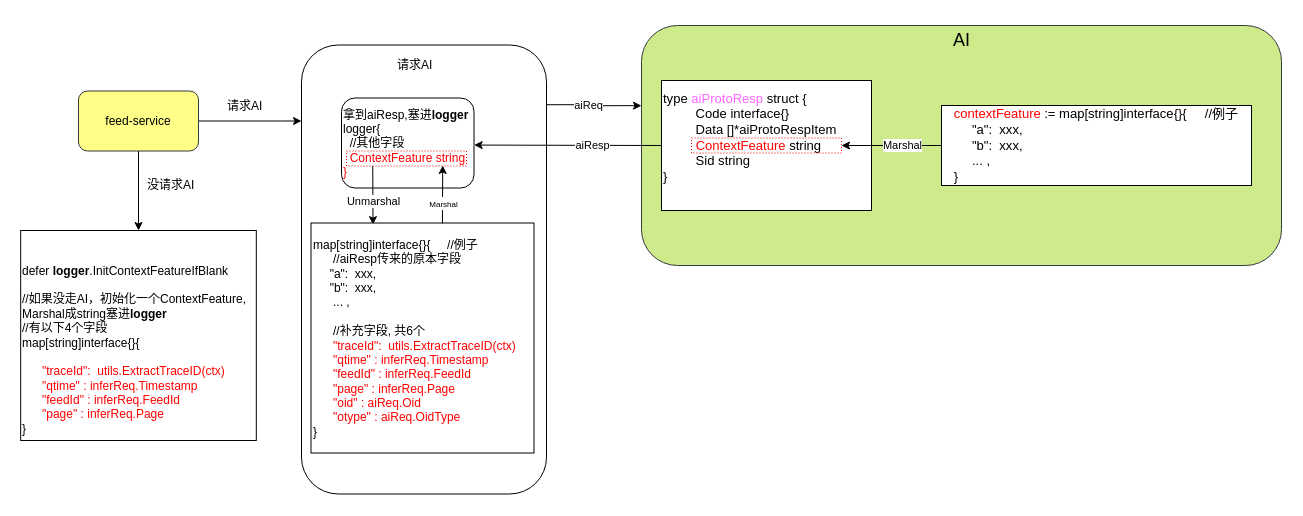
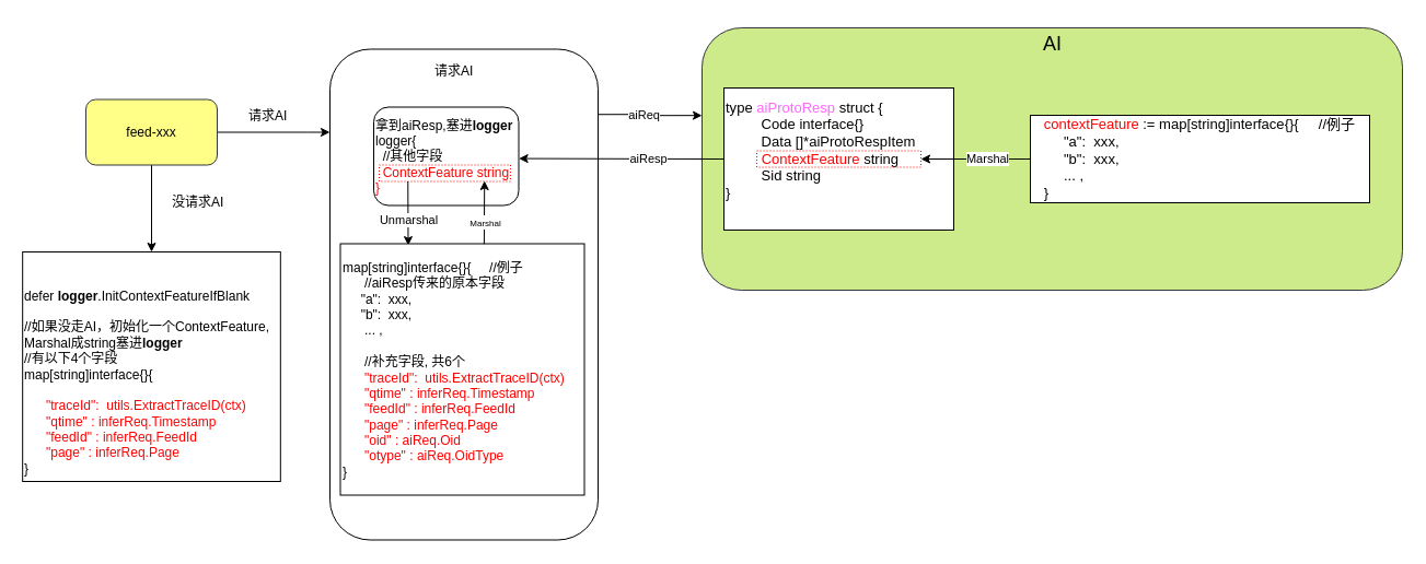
  <mxCell id="0" />
  <mxCell id="1" parent="0" />
  <mxCell id="2" value="" style="rounded=1;whiteSpace=wrap;html=1;" vertex="1" parent="1"><mxGeometry x="301" y="44.5" width="245" height="449" as="geometry" /></mxCell>
  <mxCell id="3" style="edgeStyle=orthogonalEdgeStyle;rounded=0;orthogonalLoop=1;jettySize=auto;html=1;entryX=0;entryY=0.334;entryDx=0;entryDy=0;entryPerimeter=0;exitX=0.999;exitY=0.133;exitDx=0;exitDy=0;exitPerimeter=0;" edge="1" parent="1" source="2" target="6"><mxGeometry relative="1" as="geometry"><mxPoint x="631.28" y="105.2" as="targetPoint" /><mxPoint x="550" y="105" as="sourcePoint" /></mxGeometry></mxCell>
  <mxCell id="4" value="aiReq" style="edgeLabel;html=1;align=center;verticalAlign=middle;resizable=0;points=[];" vertex="1" connectable="0" parent="3"><mxGeometry x="0.164" y="1" relative="1" as="geometry"><mxPoint x="-13" as="offset" /></mxGeometry></mxCell>
  <mxCell id="5" value="拿到aiResp,塞进&lt;b&gt;logger&lt;/b&gt;&lt;br&gt;logger{&lt;br&gt;&amp;nbsp; //其他字段&lt;br&gt;&amp;nbsp; &lt;font color=&quot;#ff0000&quot;&gt;ContextFeature string&lt;br&gt;}&lt;/font&gt;" style="rounded=1;whiteSpace=wrap;html=1;align=left;" vertex="1" parent="1"><mxGeometry x="341" y="97.5" width="132.5" height="90" as="geometry" /></mxCell>
  <mxCell id="6" value="" style="rounded=1;whiteSpace=wrap;html=1;fontSize=12;glass=0;strokeWidth=1;shadow=0;fontFamily=Helvetica;fillColor=#cdeb8b;strokeColor=#36393d;" vertex="1" parent="1"><mxGeometry x="641" y="25" width="640" height="240" as="geometry" /></mxCell>
  <mxCell id="7" value="&lt;div style=&quot;font-size: 9.8pt;&quot;&gt;&lt;div style=&quot;font-size: 9.8pt;&quot;&gt;type &lt;font color=&quot;#ff66ff&quot;&gt;aiProtoResp&lt;/font&gt; struct {&lt;br&gt;&amp;nbsp; &amp;nbsp; &amp;nbsp; &amp;nbsp; &amp;nbsp;Code           interface{}&amp;nbsp;&lt;br&gt;&amp;nbsp; &amp;nbsp; &amp;nbsp; &amp;nbsp; &amp;nbsp;Data           []*aiProtoRespItem&amp;nbsp;&lt;br&gt;&amp;nbsp; &amp;nbsp; &amp;nbsp; &amp;nbsp; &amp;nbsp;&lt;font color=&quot;#ff0000&quot;&gt;ContextFeature&lt;/font&gt; string&lt;br&gt;&amp;nbsp; &amp;nbsp; &amp;nbsp; &amp;nbsp; &amp;nbsp;Sid            string&lt;br&gt;}&lt;/div&gt;&lt;/div&gt;&lt;div style=&quot;font-size: 9.8pt;&quot;&gt;&lt;br&gt;&lt;/div&gt;" style="rounded=0;whiteSpace=wrap;html=1;align=left;" vertex="1" parent="1"><mxGeometry x="661" y="80" width="210" height="130" as="geometry" /></mxCell>
  <mxCell id="8" value="&lt;font style=&quot;border-color: var(--border-color); text-align: left; font-size: 13.067px;&quot; color=&quot;#ff0000&quot;&gt;contextFeature&lt;/font&gt;&amp;nbsp;&lt;span style=&quot;border-color: var(--border-color); text-align: left; background-color: initial; font-size: 9.8pt;&quot;&gt;:= map[string]interface{}{&amp;nbsp; &amp;nbsp; &amp;nbsp;//例子&lt;/span&gt;&lt;br style=&quot;border-color: var(--border-color); text-align: left;&quot;&gt;&lt;div style=&quot;border-color: var(--border-color); text-align: left; font-size: 9.8pt;&quot;&gt;&amp;nbsp; &amp;nbsp; &amp;nbsp;&quot;a&quot;:&amp;nbsp; xxx,&lt;/div&gt;&lt;div style=&quot;border-color: var(--border-color); text-align: left; font-size: 9.8pt;&quot;&gt;&amp;nbsp; &amp;nbsp; &amp;nbsp;&quot;b&quot;:&amp;nbsp; xxx,&lt;/div&gt;&lt;div style=&quot;border-color: var(--border-color); text-align: left; font-size: 9.8pt;&quot;&gt;&amp;nbsp; &amp;nbsp; &amp;nbsp;... ,&lt;/div&gt;&lt;div style=&quot;border-color: var(--border-color); text-align: left; font-size: 9.8pt;&quot;&gt;}&lt;/div&gt;" style="whiteSpace=wrap;html=1;" vertex="1" parent="1"><mxGeometry x="941" y="105" width="310" height="80" as="geometry" /></mxCell>
  <mxCell id="9" value="" style="endArrow=classic;html=1;rounded=0;exitX=0;exitY=0.5;exitDx=0;exitDy=0;entryX=1;entryY=0.5;entryDx=0;entryDy=0;" edge="1" parent="1" source="8" target="11"><mxGeometry width="50" height="50" relative="1" as="geometry"><mxPoint x="911" y="79.5" as="sourcePoint" /><mxPoint x="921" y="144.5" as="targetPoint" /></mxGeometry></mxCell>
  <mxCell id="10" value="Marshal" style="edgeLabel;html=1;align=center;verticalAlign=middle;resizable=0;points=[];" vertex="1" connectable="0" parent="9"><mxGeometry x="-0.197" y="-1" relative="1" as="geometry"><mxPoint as="offset" /></mxGeometry></mxCell>
  <mxCell id="11" value="" style="rounded=0;whiteSpace=wrap;html=1;fillColor=none;dashed=1;dashPattern=1 2;strokeColor=#FF0000;" vertex="1" parent="1"><mxGeometry x="691" y="137.5" width="150" height="15" as="geometry" /></mxCell>
  <mxCell id="12" value="AI" style="text;html=1;align=center;verticalAlign=middle;resizable=0;points=[];autosize=1;strokeColor=none;fillColor=none;fontSize=18;" vertex="1" parent="1"><mxGeometry x="941" y="20" width="40" height="40" as="geometry" /></mxCell>
  <mxCell id="13" value="" style="rounded=0;whiteSpace=wrap;html=1;fillColor=none;dashed=1;dashPattern=1 2;strokeColor=#FF0000;" vertex="1" parent="1"><mxGeometry x="346" y="150.5" width="120" height="15" as="geometry" /></mxCell>
  <mxCell id="14" value="" style="endArrow=classic;html=1;rounded=0;exitX=0.219;exitY=1.003;exitDx=0;exitDy=0;exitPerimeter=0;entryX=0.278;entryY=0.007;entryDx=0;entryDy=0;entryPerimeter=0;" edge="1" parent="1" source="13" target="16"><mxGeometry width="50" height="50" relative="1" as="geometry"><mxPoint x="461" y="172.5" as="sourcePoint" /><mxPoint x="611" y="222.5" as="targetPoint" /></mxGeometry></mxCell>
  <mxCell id="15" value="Unmarshal" style="edgeLabel;html=1;align=center;verticalAlign=middle;resizable=0;points=[];" vertex="1" connectable="0" parent="14"><mxGeometry x="0.209" relative="1" as="geometry"><mxPoint as="offset" /></mxGeometry></mxCell>
  <mxCell id="16" value="&lt;span style=&quot;border-color: var(--border-color); font-size: 12px;&quot;&gt;map[string]interface{}{&amp;nbsp; &amp;nbsp; &amp;nbsp;//例子&lt;br&gt;&lt;/span&gt;&amp;nbsp; &amp;nbsp; &amp;nbsp; //&lt;font style=&quot;border-color: var(--border-color);&quot;&gt;aiResp传来的原本字段&lt;/font&gt;&lt;br style=&quot;border-color: var(--border-color); font-size: 12px;&quot;&gt;&lt;div style=&quot;border-color: var(--border-color); font-size: 12px;&quot;&gt;&lt;span style=&quot;font-size: 12px;&quot;&gt;&amp;nbsp; &amp;nbsp; &amp;nbsp;&quot;a&quot;:&amp;nbsp; xxx,&amp;nbsp; &amp;nbsp; &amp;nbsp; &amp;nbsp;&amp;nbsp;&lt;/span&gt;&lt;/div&gt;&lt;div style=&quot;border-color: var(--border-color); font-size: 12px;&quot;&gt;&lt;span style=&quot;font-size: 12px;&quot;&gt;&amp;nbsp; &amp;nbsp; &amp;nbsp;&quot;b&quot;:&amp;nbsp; xxx,&amp;nbsp; &amp;nbsp; &amp;nbsp; &amp;nbsp;&amp;nbsp;&lt;/span&gt;&lt;/div&gt;&lt;div style=&quot;border-color: var(--border-color); font-size: 12px;&quot;&gt;&lt;span style=&quot;font-size: 12px;&quot;&gt;&lt;span style=&quot;font-size: 12px;&quot;&gt;&amp;nbsp; &amp;nbsp; &amp;nbsp;&amp;nbsp;&lt;/span&gt;&lt;/span&gt;... ,&amp;nbsp; &amp;nbsp;&lt;br style=&quot;font-size: 12px;&quot;&gt;&lt;/div&gt;&lt;div style=&quot;border-color: var(--border-color); font-size: 12px;&quot;&gt;&lt;span style=&quot;&quot;&gt;&lt;span style=&quot;white-space: pre;&quot;&gt;&amp;nbsp;&amp;nbsp;&amp;nbsp;&amp;nbsp;&lt;/span&gt;&lt;/span&gt;&lt;br style=&quot;font-size: 12px;&quot;&gt;&lt;/div&gt;&lt;div style=&quot;border-color: var(--border-color); font-size: 12px;&quot;&gt;&amp;nbsp; &amp;nbsp; &amp;nbsp; //补充字段, 共6个&lt;/div&gt;&lt;div style=&quot;border-color: var(--border-color); font-size: 12px;&quot;&gt;&lt;div style=&quot;border-color: var(--border-color); font-size: 12px;&quot;&gt;&amp;nbsp; &amp;nbsp; &amp;nbsp; &lt;font color=&quot;#ff0000&quot;&gt;&quot;traceId&quot;:&lt;span style=&quot;border-color: var(--border-color); font-size: 12px;&quot;&gt;&amp;nbsp;&amp;nbsp;&lt;/span&gt;&lt;span style=&quot;border-color: var(--border-color); font-size: 12px;&quot;&gt;utils&lt;/span&gt;&lt;span style=&quot;border-color: var(--border-color); font-size: 12px;&quot;&gt;.&lt;/span&gt;&lt;span style=&quot;border-color: var(--border-color); font-size: 12px;&quot;&gt;ExtractTraceID&lt;/span&gt;&lt;span style=&quot;border-color: var(--border-color); font-size: 12px;&quot;&gt;(ctx)&lt;/span&gt;&lt;/font&gt;&lt;/div&gt;&lt;div style=&quot;border-color: var(--border-color); font-size: 12px;&quot;&gt;&lt;font color=&quot;#ff0000&quot;&gt;&lt;span style=&quot;border-color: var(--border-color); font-size: 12px;&quot;&gt;&amp;nbsp; &amp;nbsp; &amp;nbsp; &quot;qtime&quot; :&lt;/span&gt;&amp;nbsp;inferReq.Timestamp&lt;br style=&quot;border-color: var(--border-color); font-size: 12px;&quot;&gt;&lt;span style=&quot;border-color: var(--border-color); font-size: 12px;&quot;&gt;&amp;nbsp; &amp;nbsp; &amp;nbsp; &quot;feedId&quot;&lt;/span&gt;&amp;nbsp;: inferReq.FeedId&lt;br style=&quot;border-color: var(--border-color); font-size: 12px;&quot;&gt;&lt;span style=&quot;border-color: var(--border-color); font-size: 12px;&quot;&gt;&amp;nbsp; &amp;nbsp; &amp;nbsp; &quot;page&quot;&lt;/span&gt;&amp;nbsp;: inferReq.Page&lt;br style=&quot;border-color: var(--border-color); font-size: 12px;&quot;&gt;&lt;span style=&quot;border-color: var(--border-color); font-size: 12px;&quot;&gt;&amp;nbsp; &amp;nbsp; &amp;nbsp; &quot;oid&quot;&lt;/span&gt;&amp;nbsp;: aiReq.Oid&lt;br style=&quot;border-color: var(--border-color); font-size: 12px;&quot;&gt;&lt;span style=&quot;border-color: var(--border-color); font-size: 12px;&quot;&gt;&amp;nbsp; &amp;nbsp; &amp;nbsp; &quot;otype&quot;&lt;/span&gt;&amp;nbsp;: aiReq.OidType&lt;/font&gt;&lt;/div&gt;&lt;/div&gt;&lt;div style=&quot;border-color: var(--border-color); font-size: 12px;&quot;&gt;}&lt;/div&gt;" style="whiteSpace=wrap;html=1;align=left;fontColor=#000000;labelBackgroundColor=none;fontFamily=Helvetica;fontSize=12;" vertex="1" parent="1"><mxGeometry x="310.5" y="222.5" width="223" height="230" as="geometry" /></mxCell>
  <mxCell id="17" value="" style="endArrow=classic;html=1;rounded=0;entryX=0.677;entryY=0.965;entryDx=0;entryDy=0;entryPerimeter=0;exitX=0.522;exitY=0.001;exitDx=0;exitDy=0;exitPerimeter=0;" edge="1" parent="1"><mxGeometry width="50" height="50" relative="1" as="geometry"><mxPoint x="441.906" y="222.73" as="sourcePoint" /><mxPoint x="442.24" y="164.975" as="targetPoint" /></mxGeometry></mxCell>
  <mxCell id="18" value="&lt;font style=&quot;font-size: 8px;&quot;&gt;Marshal&lt;/font&gt;" style="edgeLabel;html=1;align=center;verticalAlign=middle;resizable=0;points=[];" vertex="1" connectable="0" parent="17"><mxGeometry x="-0.188" relative="1" as="geometry"><mxPoint y="3" as="offset" /></mxGeometry></mxCell>
  <mxCell id="19" value="" style="endArrow=classic;html=1;rounded=0;exitX=0;exitY=0.5;exitDx=0;exitDy=0;entryX=1.001;entryY=0.523;entryDx=0;entryDy=0;entryPerimeter=0;" edge="1" parent="1" source="7" target="5"><mxGeometry width="50" height="50" relative="1" as="geometry"><mxPoint x="761" y="192.5" as="sourcePoint" /><mxPoint x="811" y="142.5" as="targetPoint" /></mxGeometry></mxCell>
  <mxCell id="20" value="aiResp" style="edgeLabel;html=1;align=center;verticalAlign=middle;resizable=0;points=[];" vertex="1" connectable="0" parent="19"><mxGeometry x="-0.406" relative="1" as="geometry"><mxPoint x="-14" as="offset" /></mxGeometry></mxCell>
  <mxCell id="21" value="请求AI" style="text;strokeColor=none;fillColor=none;align=left;verticalAlign=middle;spacingLeft=4;spacingRight=4;overflow=hidden;points=[[0,0.5],[1,0.5]];portConstraint=eastwest;rotatable=0;whiteSpace=wrap;html=1;" vertex="1" parent="1"><mxGeometry x="391" y="50" width="50" height="30" as="geometry" /></mxCell>
  <mxCell id="22" value="&lt;span style=&quot;border-color: var(--border-color); font-size: 12px;&quot;&gt;&lt;br&gt;&lt;br&gt;defer&amp;nbsp;&lt;b&gt;logger&lt;/b&gt;.InitContextFeatureIfBlank&lt;br&gt;&lt;br&gt;//如果没走AI，初始化一个ContextFeature,&lt;br&gt;Marshal成string塞进&lt;b&gt;logger&lt;br&gt;&lt;/b&gt;//有以下4个字段&lt;br&gt;map[string]interface{}{&amp;nbsp;&lt;br&gt;&lt;/span&gt;&lt;br&gt;&lt;div style=&quot;border-color: var(--border-color); font-size: 12px;&quot;&gt;&lt;div style=&quot;border-color: var(--border-color); font-size: 12px;&quot;&gt;&amp;nbsp; &amp;nbsp; &amp;nbsp; &lt;font color=&quot;#ff0000&quot;&gt;&quot;traceId&quot;:&lt;span style=&quot;border-color: var(--border-color); font-size: 12px;&quot;&gt;&amp;nbsp;&amp;nbsp;&lt;/span&gt;&lt;span style=&quot;border-color: var(--border-color); font-size: 12px;&quot;&gt;utils&lt;/span&gt;&lt;span style=&quot;border-color: var(--border-color); font-size: 12px;&quot;&gt;.&lt;/span&gt;&lt;span style=&quot;border-color: var(--border-color); font-size: 12px;&quot;&gt;ExtractTraceID&lt;/span&gt;&lt;span style=&quot;border-color: var(--border-color); font-size: 12px;&quot;&gt;(ctx)&lt;/span&gt;&lt;/font&gt;&lt;/div&gt;&lt;div style=&quot;border-color: var(--border-color); font-size: 12px;&quot;&gt;&lt;font color=&quot;#ff0000&quot;&gt;&lt;span style=&quot;border-color: var(--border-color); font-size: 12px;&quot;&gt;&amp;nbsp; &amp;nbsp; &amp;nbsp; &quot;qtime&quot; :&lt;/span&gt;&amp;nbsp;inferReq.Timestamp&lt;br style=&quot;border-color: var(--border-color); font-size: 12px;&quot;&gt;&lt;span style=&quot;border-color: var(--border-color); font-size: 12px;&quot;&gt;&amp;nbsp; &amp;nbsp; &amp;nbsp; &quot;feedId&quot;&lt;/span&gt;&amp;nbsp;: inferReq.FeedId&lt;br style=&quot;border-color: var(--border-color); font-size: 12px;&quot;&gt;&lt;span style=&quot;border-color: var(--border-color); font-size: 12px;&quot;&gt;&amp;nbsp; &amp;nbsp; &amp;nbsp; &quot;page&quot;&lt;/span&gt;&amp;nbsp;: inferReq.Page&lt;/font&gt;&lt;/div&gt;&lt;/div&gt;&lt;div style=&quot;border-color: var(--border-color); font-size: 12px;&quot;&gt;}&lt;/div&gt;" style="whiteSpace=wrap;html=1;align=left;fontColor=#000000;labelBackgroundColor=none;fontFamily=Helvetica;fontSize=12;" vertex="1" parent="1"><mxGeometry x="20.18" y="230" width="235.63" height="210" as="geometry" /></mxCell>
  <mxCell id="23" value="" style="edgeStyle=orthogonalEdgeStyle;rounded=0;orthogonalLoop=1;jettySize=auto;html=1;" edge="1" parent="1" source="25" target="22"><mxGeometry relative="1" as="geometry" /></mxCell>
  <mxCell id="24" value="" style="edgeStyle=orthogonalEdgeStyle;rounded=0;orthogonalLoop=1;jettySize=auto;html=1;" edge="1" parent="1" source="25" target="2"><mxGeometry relative="1" as="geometry"><Array as="points"><mxPoint x="281" y="120" /><mxPoint x="281" y="120" /></Array></mxGeometry></mxCell>
- <mxCell id="25" value="feed-service" style="rounded=1;whiteSpace=wrap;html=1;fillColor=#ffff88;strokeColor=#36393d;" vertex="1" parent="1"><mxGeometry x="78" y="90.5" width="120" height="60" as="geometry" /></mxCell>
- <mxCell id="26" value="没请求AI" style="text;strokeColor=none;fillColor=none;align=left;verticalAlign=middle;spacingLeft=4;spacingRight=4;overflow=hidden;points=[[0,0.5],[1,0.5]];portConstraint=eastwest;rotatable=0;whiteSpace=wrap;html=1;" vertex="1" parent="1"><mxGeometry x="141" y="170" width="60" height="30" as="geometry" /></mxCell>
+ <mxCell id="25" value="feed-xxx" style="rounded=1;whiteSpace=wrap;html=1;fillColor=#ffff88;strokeColor=#36393d;" vertex="1" parent="1"><mxGeometry x="78" y="90.5" width="120" height="60" as="geometry" /></mxCell>
+ <mxCell id="26" value="没请求AI" style="text;strokeColor=none;fillColor=none;align=left;verticalAlign=middle;spacingLeft=4;spacingRight=4;overflow=hidden;points=[[0,0.5],[1,0.5]];portConstraint=eastwest;rotatable=0;whiteSpace=wrap;html=1;" vertex="1" parent="1"><mxGeometry x="151" y="170" width="60" height="30" as="geometry" /></mxCell>
  <mxCell id="27" value="请求AI" style="text;strokeColor=none;fillColor=none;align=left;verticalAlign=middle;spacingLeft=4;spacingRight=4;overflow=hidden;points=[[0,0.5],[1,0.5]];portConstraint=eastwest;rotatable=0;whiteSpace=wrap;html=1;" vertex="1" parent="1"><mxGeometry x="221" y="90.5" width="50" height="30" as="geometry" /></mxCell>
